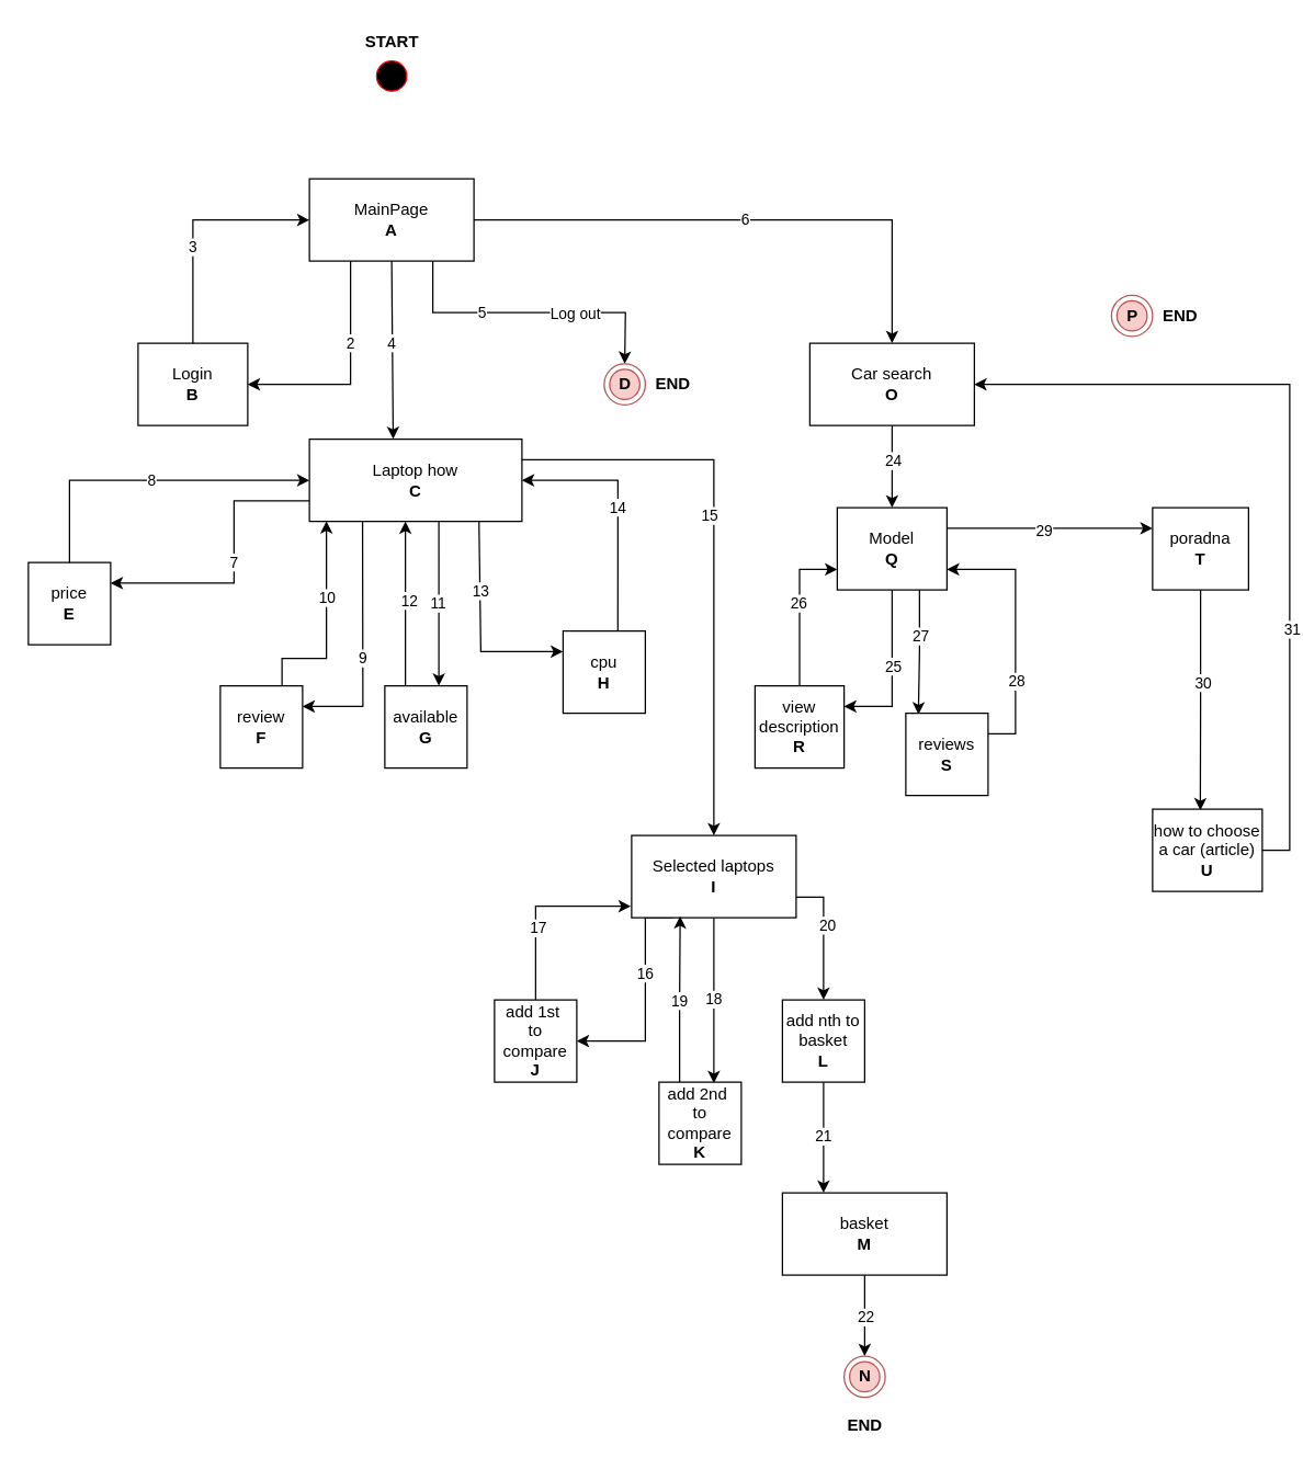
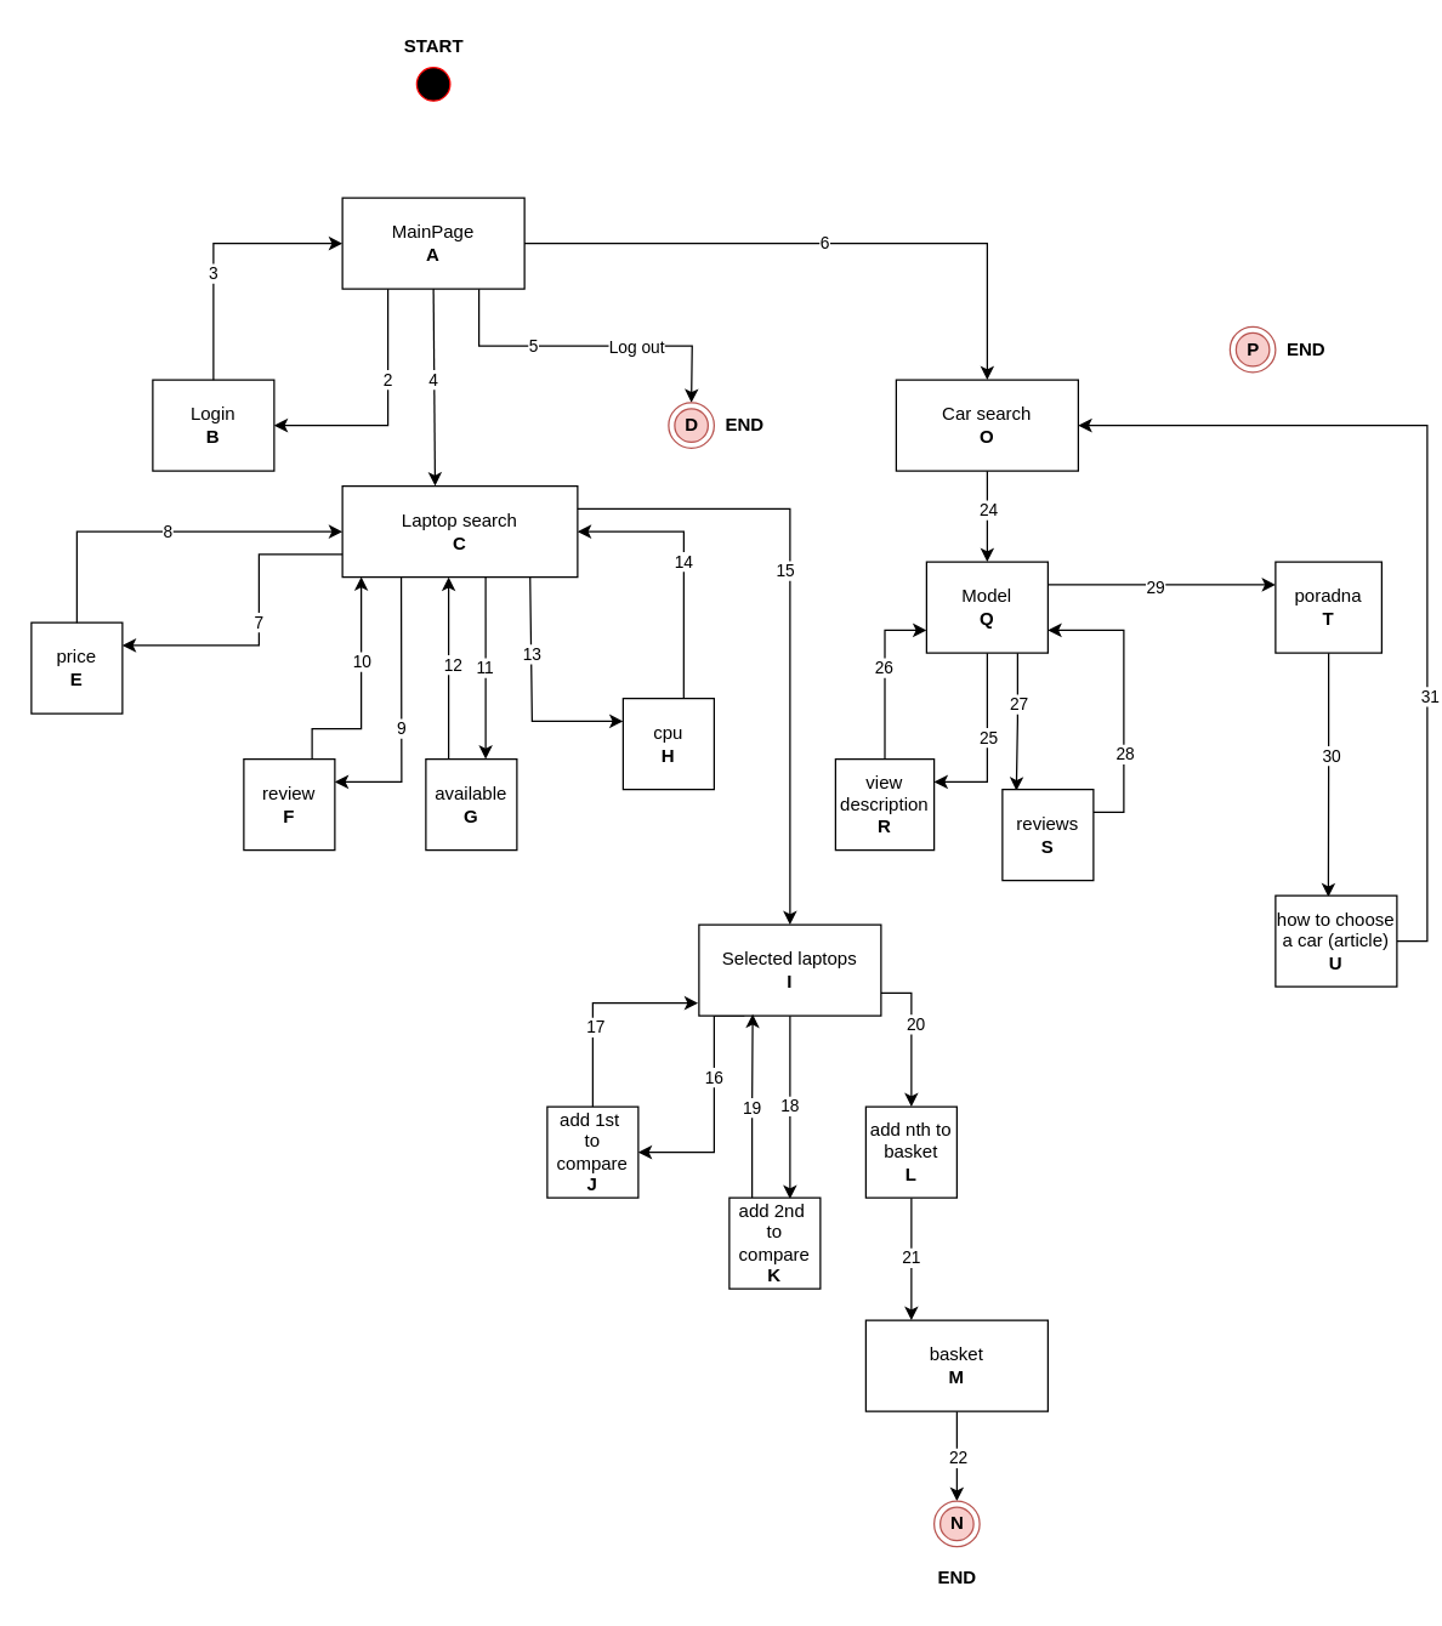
  <mxCell id="0" />
  <mxCell id="1" parent="0" />
  <mxCell id="2" value="S" style="ellipse;html=1;shape=startState;fillColor=#000000;strokeColor=#ff0000;" parent="1" vertex="1"><mxGeometry x="270" y="40" width="30" height="30" as="geometry" /></mxCell>
  <mxCell id="3" value="5" style="edgeStyle=orthogonalEdgeStyle;rounded=0;orthogonalLoop=1;jettySize=auto;html=1;exitX=0.75;exitY=1;exitDx=0;exitDy=0;entryX=0.5;entryY=0;entryDx=0;entryDy=0;" parent="1" source="5" edge="1"><mxGeometry x="-0.326" relative="1" as="geometry"><mxPoint x="455" y="265" as="targetPoint" /><mxPoint as="offset" /></mxGeometry></mxCell>
  <mxCell id="4" value="Log out" style="edgeLabel;html=1;align=center;verticalAlign=middle;resizable=0;points=[];" parent="3" vertex="1" connectable="0"><mxGeometry x="0.307" y="-1" relative="1" as="geometry"><mxPoint as="offset" /></mxGeometry></mxCell>
  <mxCell id="5" value="MainPage&lt;br&gt;&lt;b&gt;A&lt;/b&gt;" style="rounded=0;whiteSpace=wrap;html=1;" parent="1" vertex="1"><mxGeometry x="225" y="130" width="120" height="60" as="geometry" /></mxCell>
  <mxCell id="6" value="Login&lt;br&gt;&lt;b&gt;B&lt;/b&gt;" style="rounded=0;whiteSpace=wrap;html=1;" parent="1" vertex="1"><mxGeometry x="100" y="250" width="80" height="60" as="geometry" /></mxCell>
  <mxCell id="7" value="2" style="endArrow=classic;html=1;rounded=0;exitX=0.25;exitY=1;exitDx=0;exitDy=0;entryX=1;entryY=0.5;entryDx=0;entryDy=0;" parent="1" source="5" target="6" edge="1"><mxGeometry x="-0.273" width="50" height="50" relative="1" as="geometry"><mxPoint x="260" y="370" as="sourcePoint" /><mxPoint x="310" y="320" as="targetPoint" /><Array as="points"><mxPoint x="255" y="280" /></Array><mxPoint as="offset" /></mxGeometry></mxCell>
  <mxCell id="8" value="3" style="endArrow=classic;html=1;rounded=0;exitX=0.5;exitY=0;exitDx=0;exitDy=0;entryX=0;entryY=0.5;entryDx=0;entryDy=0;" parent="1" source="6" target="5" edge="1"><mxGeometry x="-0.2" width="50" height="50" relative="1" as="geometry"><mxPoint x="-170" y="160" as="sourcePoint" /><mxPoint x="-120" y="110" as="targetPoint" /><Array as="points"><mxPoint x="140" y="160" /></Array><mxPoint as="offset" /></mxGeometry></mxCell>
- <mxCell id="9" value="Laptop how&lt;br&gt;&lt;b&gt;C&lt;/b&gt;" style="rounded=0;whiteSpace=wrap;html=1;" parent="1" vertex="1"><mxGeometry x="225" y="320" width="155" height="60" as="geometry" /></mxCell>
+ <mxCell id="9" value="Laptop search&lt;br&gt;&lt;b&gt;C&lt;/b&gt;" style="rounded=0;whiteSpace=wrap;html=1;" parent="1" vertex="1"><mxGeometry x="225" y="320" width="155" height="60" as="geometry" /></mxCell>
  <mxCell id="10" style="edgeStyle=orthogonalEdgeStyle;rounded=0;orthogonalLoop=1;jettySize=auto;html=1;entryX=0.5;entryY=0;entryDx=0;entryDy=0;" edge="1" parent="1" source="12" target="54"><mxGeometry relative="1" as="geometry" /></mxCell>
  <mxCell id="11" value="24" style="edgeLabel;html=1;align=center;verticalAlign=middle;resizable=0;points=[];" vertex="1" connectable="0" parent="10"><mxGeometry x="-0.178" relative="1" as="geometry"><mxPoint as="offset" /></mxGeometry></mxCell>
  <mxCell id="12" value="Car search&lt;br&gt;&lt;b&gt;O&lt;/b&gt;" style="rounded=0;whiteSpace=wrap;html=1;" parent="1" vertex="1"><mxGeometry x="590" y="250" width="120" height="60" as="geometry" /></mxCell>
  <mxCell id="13" value="6" style="endArrow=classic;html=1;rounded=0;exitX=1;exitY=0.5;exitDx=0;exitDy=0;entryX=0.5;entryY=0;entryDx=0;entryDy=0;" parent="1" source="5" target="12" edge="1"><mxGeometry width="50" height="50" relative="1" as="geometry"><mxPoint x="430" y="190" as="sourcePoint" /><mxPoint x="480" y="140" as="targetPoint" /><Array as="points"><mxPoint x="650" y="160" /></Array></mxGeometry></mxCell>
  <mxCell id="14" value="price&lt;br&gt;&lt;b&gt;E&lt;/b&gt;" style="rounded=0;whiteSpace=wrap;html=1;" parent="1" vertex="1"><mxGeometry x="20" y="410" width="60" height="60" as="geometry" /></mxCell>
  <mxCell id="15" style="edgeStyle=orthogonalEdgeStyle;rounded=0;orthogonalLoop=1;jettySize=auto;html=1;entryX=0.08;entryY=0.997;entryDx=0;entryDy=0;entryPerimeter=0;exitX=0.75;exitY=0;exitDx=0;exitDy=0;" edge="1" parent="1" source="17" target="9"><mxGeometry relative="1" as="geometry"><mxPoint x="210" y="420" as="targetPoint" /><Array as="points"><mxPoint x="205" y="480" /><mxPoint x="237" y="480" /></Array></mxGeometry></mxCell>
  <mxCell id="16" value="10" style="edgeLabel;html=1;align=center;verticalAlign=middle;resizable=0;points=[];" vertex="1" connectable="0" parent="15"><mxGeometry x="0.267" relative="1" as="geometry"><mxPoint as="offset" /></mxGeometry></mxCell>
  <mxCell id="17" value="review&lt;br&gt;&lt;b&gt;F&lt;/b&gt;" style="rounded=0;whiteSpace=wrap;html=1;" parent="1" vertex="1"><mxGeometry x="160" y="500" width="60" height="60" as="geometry" /></mxCell>
  <mxCell id="18" value="available&lt;br&gt;&lt;b&gt;G&lt;/b&gt;" style="rounded=0;whiteSpace=wrap;html=1;" parent="1" vertex="1"><mxGeometry x="280" y="500" width="60" height="60" as="geometry" /></mxCell>
  <mxCell id="19" value="8" style="endArrow=classic;html=1;rounded=0;exitX=0.5;exitY=0;exitDx=0;exitDy=0;entryX=0;entryY=0.5;entryDx=0;entryDy=0;" parent="1" source="14" edge="1" target="9"><mxGeometry x="0.021" width="50" height="50" relative="1" as="geometry"><mxPoint x="70" y="430" as="sourcePoint" /><mxPoint x="180" y="350" as="targetPoint" /><Array as="points"><mxPoint x="50" y="350" /></Array><mxPoint as="offset" /></mxGeometry></mxCell>
  <mxCell id="20" value="7" style="endArrow=classic;html=1;rounded=0;exitX=0;exitY=0.75;exitDx=0;exitDy=0;entryX=1;entryY=0.25;entryDx=0;entryDy=0;" parent="1" target="14" edge="1" source="9"><mxGeometry x="-0.024" width="50" height="50" relative="1" as="geometry"><mxPoint x="240.36" y="369.02" as="sourcePoint" /><mxPoint x="320" y="380" as="targetPoint" /><Array as="points"><mxPoint x="170" y="365" /><mxPoint x="170" y="425" /></Array><mxPoint as="offset" /></mxGeometry></mxCell>
  <mxCell id="21" value="9" style="endArrow=classic;html=1;rounded=0;exitX=0.25;exitY=1;exitDx=0;exitDy=0;entryX=1;entryY=0.25;entryDx=0;entryDy=0;" parent="1" source="9" target="17" edge="1"><mxGeometry x="0.117" width="50" height="50" relative="1" as="geometry"><mxPoint x="291.36" y="380.48" as="sourcePoint" /><mxPoint x="320" y="410" as="targetPoint" /><Array as="points"><mxPoint x="264" y="515" /></Array><mxPoint as="offset" /></mxGeometry></mxCell>
  <mxCell id="22" value="" style="endArrow=classic;html=1;rounded=0;exitX=0.25;exitY=0;exitDx=0;exitDy=0;" parent="1" source="18" edge="1"><mxGeometry width="50" height="50" relative="1" as="geometry"><mxPoint x="300" y="490" as="sourcePoint" /><mxPoint x="295" y="380" as="targetPoint" /></mxGeometry></mxCell>
  <mxCell id="23" value="12" style="edgeLabel;html=1;align=center;verticalAlign=middle;resizable=0;points=[];" parent="22" vertex="1" connectable="0"><mxGeometry x="-0.366" y="-3" relative="1" as="geometry"><mxPoint x="-1" y="-25" as="offset" /></mxGeometry></mxCell>
  <mxCell id="24" value="11" style="endArrow=classic;html=1;rounded=0;exitX=0.609;exitY=1.005;exitDx=0;exitDy=0;entryX=0.657;entryY=0;entryDx=0;entryDy=0;exitPerimeter=0;entryPerimeter=0;" parent="1" source="9" target="18" edge="1"><mxGeometry width="50" height="50" relative="1" as="geometry"><mxPoint x="333.24" y="380.96" as="sourcePoint" /><mxPoint x="243.24" y="467.12" as="targetPoint" /></mxGeometry></mxCell>
  <mxCell id="25" value="16" style="edgeStyle=orthogonalEdgeStyle;rounded=0;orthogonalLoop=1;jettySize=auto;html=1;exitX=0.25;exitY=1;exitDx=0;exitDy=0;entryX=1;entryY=0.5;entryDx=0;entryDy=0;" parent="1" source="29" target="42" edge="1"><mxGeometry x="-0.24" relative="1" as="geometry"><Array as="points"><mxPoint x="470" y="669" /><mxPoint x="470" y="759" /></Array><mxPoint as="offset" /></mxGeometry></mxCell>
  <mxCell id="26" value="18" style="edgeStyle=orthogonalEdgeStyle;rounded=0;orthogonalLoop=1;jettySize=auto;html=1;exitX=0.5;exitY=1;exitDx=0;exitDy=0;" parent="1" source="29" edge="1"><mxGeometry relative="1" as="geometry"><mxPoint x="520" y="790" as="targetPoint" /><Array as="points"><mxPoint x="520" y="789" /></Array></mxGeometry></mxCell>
  <mxCell id="27" style="edgeStyle=orthogonalEdgeStyle;rounded=0;orthogonalLoop=1;jettySize=auto;html=1;exitX=1;exitY=0.75;exitDx=0;exitDy=0;entryX=0.5;entryY=0;entryDx=0;entryDy=0;" parent="1" source="29" target="47" edge="1"><mxGeometry relative="1" as="geometry" /></mxCell>
  <mxCell id="28" value="20" style="edgeLabel;html=1;align=center;verticalAlign=middle;resizable=0;points=[];" parent="27" vertex="1" connectable="0"><mxGeometry x="-0.167" y="2" relative="1" as="geometry"><mxPoint as="offset" /></mxGeometry></mxCell>
  <mxCell id="29" value="Selected laptops&lt;br&gt;&lt;b&gt;I&lt;/b&gt;" style="rounded=0;whiteSpace=wrap;html=1;" parent="1" vertex="1"><mxGeometry x="460" y="609.2" width="120" height="60" as="geometry" /></mxCell>
  <mxCell id="30" value="" style="endArrow=classic;html=1;rounded=0;exitX=1;exitY=0.25;exitDx=0;exitDy=0;entryX=0.5;entryY=0;entryDx=0;entryDy=0;" parent="1" source="9" target="29" edge="1"><mxGeometry width="50" height="50" relative="1" as="geometry"><mxPoint x="400" y="480" as="sourcePoint" /><mxPoint x="450" y="430" as="targetPoint" /><Array as="points"><mxPoint x="520" y="335" /></Array></mxGeometry></mxCell>
  <mxCell id="31" value="15" style="edgeLabel;html=1;align=center;verticalAlign=middle;resizable=0;points=[];" parent="30" vertex="1" connectable="0"><mxGeometry x="-0.133" y="-4" relative="1" as="geometry"><mxPoint as="offset" /></mxGeometry></mxCell>
  <mxCell id="32" value="4" style="endArrow=classic;html=1;rounded=0;exitX=0.5;exitY=1;exitDx=0;exitDy=0;entryX=0.394;entryY=-0.003;entryDx=0;entryDy=0;entryPerimeter=0;" parent="1" source="5" target="9" edge="1"><mxGeometry x="-0.076" width="50" height="50" relative="1" as="geometry"><mxPoint x="340" y="270" as="sourcePoint" /><mxPoint x="390" y="220" as="targetPoint" /><mxPoint as="offset" /></mxGeometry></mxCell>
  <mxCell id="33" value="cpu&lt;br&gt;&lt;b&gt;H&lt;/b&gt;" style="rounded=0;whiteSpace=wrap;html=1;" parent="1" vertex="1"><mxGeometry x="410" y="460" width="60" height="60" as="geometry" /></mxCell>
  <mxCell id="34" value="" style="endArrow=classic;html=1;rounded=0;exitX=0.798;exitY=0.997;exitDx=0;exitDy=0;entryX=0;entryY=0.25;entryDx=0;entryDy=0;exitPerimeter=0;" parent="1" source="9" target="33" edge="1"><mxGeometry width="50" height="50" relative="1" as="geometry"><mxPoint x="310" y="390" as="sourcePoint" /><mxPoint x="255" y="480" as="targetPoint" /><Array as="points"><mxPoint x="350" y="475" /></Array></mxGeometry></mxCell>
  <mxCell id="35" value="13" style="edgeLabel;html=1;align=center;verticalAlign=middle;resizable=0;points=[];" parent="34" vertex="1" connectable="0"><mxGeometry x="0.316" y="4" relative="1" as="geometry"><mxPoint x="-7" y="-41" as="offset" /></mxGeometry></mxCell>
  <mxCell id="36" value="14" style="endArrow=classic;html=1;rounded=0;exitX=0.666;exitY=-0.003;exitDx=0;exitDy=0;entryX=1;entryY=0.5;entryDx=0;entryDy=0;exitPerimeter=0;" parent="1" source="33" target="9" edge="1"><mxGeometry width="50" height="50" relative="1" as="geometry"><mxPoint x="350" y="480" as="sourcePoint" /><mxPoint x="400" y="430" as="targetPoint" /><Array as="points"><mxPoint x="450" y="350" /></Array></mxGeometry></mxCell>
  <mxCell id="37" style="edgeStyle=orthogonalEdgeStyle;rounded=0;orthogonalLoop=1;jettySize=auto;html=1;exitX=0.5;exitY=1;exitDx=0;exitDy=0;entryX=0.5;entryY=0;entryDx=0;entryDy=0;" parent="1" source="39" target="67" edge="1"><mxGeometry relative="1" as="geometry" /></mxCell>
  <mxCell id="38" value="22" style="edgeLabel;html=1;align=center;verticalAlign=middle;resizable=0;points=[];" parent="37" vertex="1" connectable="0"><mxGeometry x="0.392" relative="1" as="geometry"><mxPoint y="-11" as="offset" /></mxGeometry></mxCell>
  <mxCell id="39" value="basket&lt;br&gt;&lt;b&gt;M&lt;/b&gt;" style="rounded=0;whiteSpace=wrap;html=1;" parent="1" vertex="1"><mxGeometry x="570" y="870" width="120" height="60" as="geometry" /></mxCell>
  <mxCell id="40" style="edgeStyle=orthogonalEdgeStyle;rounded=0;orthogonalLoop=1;jettySize=auto;html=1;exitX=0.5;exitY=0;exitDx=0;exitDy=0;entryX=-0.005;entryY=0.86;entryDx=0;entryDy=0;entryPerimeter=0;" parent="1" source="42" target="29" edge="1"><mxGeometry relative="1" as="geometry" /></mxCell>
  <mxCell id="41" value="17" style="edgeLabel;html=1;align=center;verticalAlign=middle;resizable=0;points=[];" parent="40" vertex="1" connectable="0"><mxGeometry x="-0.227" y="-1" relative="1" as="geometry"><mxPoint as="offset" /></mxGeometry></mxCell>
  <mxCell id="42" value="add 1st&amp;nbsp;&lt;br&gt;to compare&lt;br&gt;&lt;b&gt;J&lt;/b&gt;" style="rounded=0;whiteSpace=wrap;html=1;" parent="1" vertex="1"><mxGeometry x="360" y="729.2" width="60" height="60" as="geometry" /></mxCell>
  <mxCell id="43" style="edgeStyle=orthogonalEdgeStyle;rounded=0;orthogonalLoop=1;jettySize=auto;html=1;exitX=0.25;exitY=0;exitDx=0;exitDy=0;entryX=0.295;entryY=0.983;entryDx=0;entryDy=0;entryPerimeter=0;" parent="1" source="45" target="29" edge="1"><mxGeometry relative="1" as="geometry" /></mxCell>
  <mxCell id="44" value="19" style="edgeLabel;html=1;align=center;verticalAlign=middle;resizable=0;points=[];" parent="43" vertex="1" connectable="0"><mxGeometry x="-0.316" y="1" relative="1" as="geometry"><mxPoint y="-18" as="offset" /></mxGeometry></mxCell>
  <mxCell id="45" value="add 2nd&amp;nbsp;&lt;br&gt;to compare&lt;br&gt;&lt;b&gt;K&lt;/b&gt;" style="rounded=0;whiteSpace=wrap;html=1;" parent="1" vertex="1"><mxGeometry x="480" y="789.2" width="60" height="60" as="geometry" /></mxCell>
  <mxCell id="46" value="21" style="edgeStyle=orthogonalEdgeStyle;rounded=0;orthogonalLoop=1;jettySize=auto;html=1;exitX=0.5;exitY=1;exitDx=0;exitDy=0;entryX=0.25;entryY=0;entryDx=0;entryDy=0;" parent="1" source="47" target="39" edge="1"><mxGeometry relative="1" as="geometry" /></mxCell>
  <mxCell id="47" value="add nth to basket&lt;br&gt;&lt;b&gt;L&lt;/b&gt;" style="rounded=0;whiteSpace=wrap;html=1;" parent="1" vertex="1"><mxGeometry x="570" y="729.2" width="60" height="60" as="geometry" /></mxCell>
  <mxCell id="48" style="edgeStyle=orthogonalEdgeStyle;rounded=0;orthogonalLoop=1;jettySize=auto;html=1;entryX=1;entryY=0.25;entryDx=0;entryDy=0;" edge="1" parent="1" source="54" target="57"><mxGeometry relative="1" as="geometry"><mxPoint x="650" y="490" as="targetPoint" /></mxGeometry></mxCell>
  <mxCell id="49" value="25" style="edgeLabel;html=1;align=center;verticalAlign=middle;resizable=0;points=[];" vertex="1" connectable="0" parent="48"><mxGeometry x="-0.076" relative="1" as="geometry"><mxPoint as="offset" /></mxGeometry></mxCell>
  <mxCell id="50" style="edgeStyle=orthogonalEdgeStyle;rounded=0;orthogonalLoop=1;jettySize=auto;html=1;exitX=0.75;exitY=1;exitDx=0;exitDy=0;entryX=0.153;entryY=0.014;entryDx=0;entryDy=0;entryPerimeter=0;" edge="1" parent="1" source="54" target="60"><mxGeometry relative="1" as="geometry" /></mxCell>
  <mxCell id="51" value="27" style="edgeLabel;html=1;align=center;verticalAlign=middle;resizable=0;points=[];" vertex="1" connectable="0" parent="50"><mxGeometry x="-0.286" relative="1" as="geometry"><mxPoint as="offset" /></mxGeometry></mxCell>
  <mxCell id="52" style="edgeStyle=orthogonalEdgeStyle;rounded=0;orthogonalLoop=1;jettySize=auto;html=1;exitX=1;exitY=0.25;exitDx=0;exitDy=0;entryX=0;entryY=0.25;entryDx=0;entryDy=0;" edge="1" parent="1" source="54" target="63"><mxGeometry relative="1" as="geometry" /></mxCell>
  <mxCell id="53" value="29" style="edgeLabel;html=1;align=center;verticalAlign=middle;resizable=0;points=[];" vertex="1" connectable="0" parent="52"><mxGeometry x="-0.071" y="-1" relative="1" as="geometry"><mxPoint as="offset" /></mxGeometry></mxCell>
  <mxCell id="54" value="Model&lt;br&gt;&lt;b&gt;Q&lt;/b&gt;" style="rounded=0;whiteSpace=wrap;html=1;" parent="1" vertex="1"><mxGeometry x="610" y="370" width="80" height="60" as="geometry" /></mxCell>
  <mxCell id="55" style="edgeStyle=orthogonalEdgeStyle;rounded=0;orthogonalLoop=1;jettySize=auto;html=1;entryX=0;entryY=0.75;entryDx=0;entryDy=0;" edge="1" parent="1" source="57" target="54"><mxGeometry relative="1" as="geometry" /></mxCell>
  <mxCell id="56" value="26" style="edgeLabel;html=1;align=center;verticalAlign=middle;resizable=0;points=[];" vertex="1" connectable="0" parent="55"><mxGeometry x="0.09" y="1" relative="1" as="geometry"><mxPoint as="offset" /></mxGeometry></mxCell>
  <mxCell id="57" value="view description&lt;br&gt;&lt;b&gt;R&lt;/b&gt;" style="rounded=0;whiteSpace=wrap;html=1;" parent="1" vertex="1"><mxGeometry x="550" y="500" width="65" height="60" as="geometry" /></mxCell>
  <mxCell id="58" style="edgeStyle=orthogonalEdgeStyle;rounded=0;orthogonalLoop=1;jettySize=auto;html=1;exitX=1;exitY=0.25;exitDx=0;exitDy=0;entryX=1;entryY=0.75;entryDx=0;entryDy=0;" edge="1" parent="1" source="60" target="54"><mxGeometry relative="1" as="geometry" /></mxCell>
  <mxCell id="59" value="28" style="edgeLabel;html=1;align=center;verticalAlign=middle;resizable=0;points=[];" vertex="1" connectable="0" parent="58"><mxGeometry x="-0.38" relative="1" as="geometry"><mxPoint as="offset" /></mxGeometry></mxCell>
  <mxCell id="60" value="reviews&lt;br&gt;&lt;b&gt;S&lt;/b&gt;" style="rounded=0;whiteSpace=wrap;html=1;" parent="1" vertex="1"><mxGeometry x="660" y="520" width="60" height="60" as="geometry" /></mxCell>
  <mxCell id="61" style="edgeStyle=orthogonalEdgeStyle;rounded=0;orthogonalLoop=1;jettySize=auto;html=1;exitX=0.5;exitY=1;exitDx=0;exitDy=0;entryX=0.435;entryY=0.014;entryDx=0;entryDy=0;entryPerimeter=0;" edge="1" parent="1" source="63" target="66"><mxGeometry relative="1" as="geometry" /></mxCell>
  <mxCell id="62" value="30" style="edgeLabel;html=1;align=center;verticalAlign=middle;resizable=0;points=[];" vertex="1" connectable="0" parent="61"><mxGeometry x="-0.174" y="1" relative="1" as="geometry"><mxPoint as="offset" /></mxGeometry></mxCell>
  <mxCell id="63" value="poradna&lt;br&gt;&lt;b&gt;T&lt;/b&gt;" style="rounded=0;whiteSpace=wrap;html=1;" parent="1" vertex="1"><mxGeometry x="840" y="370" width="70" height="60" as="geometry" /></mxCell>
  <mxCell id="64" style="edgeStyle=orthogonalEdgeStyle;rounded=0;orthogonalLoop=1;jettySize=auto;html=1;exitX=1;exitY=0.5;exitDx=0;exitDy=0;entryX=1;entryY=0.5;entryDx=0;entryDy=0;" parent="1" source="66" target="12" edge="1"><mxGeometry relative="1" as="geometry" /></mxCell>
  <mxCell id="65" value="31" style="edgeLabel;html=1;align=center;verticalAlign=middle;resizable=0;points=[];" vertex="1" connectable="0" parent="64"><mxGeometry x="-0.383" y="-1" relative="1" as="geometry"><mxPoint as="offset" /></mxGeometry></mxCell>
  <mxCell id="66" value="how to choose a car (article)&lt;br&gt;&lt;b&gt;U&lt;/b&gt;" style="rounded=0;whiteSpace=wrap;html=1;" parent="1" vertex="1"><mxGeometry x="840" y="590" width="80" height="60" as="geometry" /></mxCell>
  <mxCell id="67" value="&lt;b&gt;N&lt;/b&gt;" style="ellipse;html=1;shape=endState;fillColor=#f8cecc;strokeColor=#b85450;" parent="1" vertex="1"><mxGeometry x="615" y="989.2" width="30" height="30" as="geometry" /></mxCell>
  <mxCell id="68" value="&lt;b&gt;P&lt;/b&gt;" style="ellipse;html=1;shape=endState;fillColor=#f8cecc;strokeColor=#b85450;" parent="1" vertex="1"><mxGeometry x="810" y="215" width="30" height="30" as="geometry" /></mxCell>
  <mxCell id="69" value="&lt;b&gt;D&lt;/b&gt;" style="ellipse;html=1;shape=endState;fillColor=#f8cecc;strokeColor=#b85450;" parent="1" vertex="1"><mxGeometry x="440" y="265" width="30" height="30" as="geometry" /></mxCell>
  <mxCell id="70" value="&lt;b&gt;START&lt;/b&gt;" style="text;html=1;align=center;verticalAlign=middle;resizable=0;points=[];autosize=1;strokeColor=none;fillColor=none;" vertex="1" parent="1"><mxGeometry x="260" y="20" width="50" height="20" as="geometry" /></mxCell>
  <mxCell id="71" value="&lt;b&gt;END&lt;/b&gt;" style="text;html=1;align=center;verticalAlign=middle;resizable=0;points=[];autosize=1;strokeColor=none;fillColor=none;" vertex="1" parent="1"><mxGeometry x="470" y="270" width="40" height="20" as="geometry" /></mxCell>
  <mxCell id="72" value="&lt;b&gt;END&lt;/b&gt;" style="text;html=1;align=center;verticalAlign=middle;resizable=0;points=[];autosize=1;strokeColor=none;fillColor=none;" vertex="1" parent="1"><mxGeometry x="610" y="1030" width="40" height="20" as="geometry" /></mxCell>
  <mxCell id="73" value="&lt;b&gt;END&lt;/b&gt;" style="text;html=1;align=center;verticalAlign=middle;resizable=0;points=[];autosize=1;strokeColor=none;fillColor=none;" vertex="1" parent="1"><mxGeometry x="840" y="220" width="40" height="20" as="geometry" /></mxCell>
